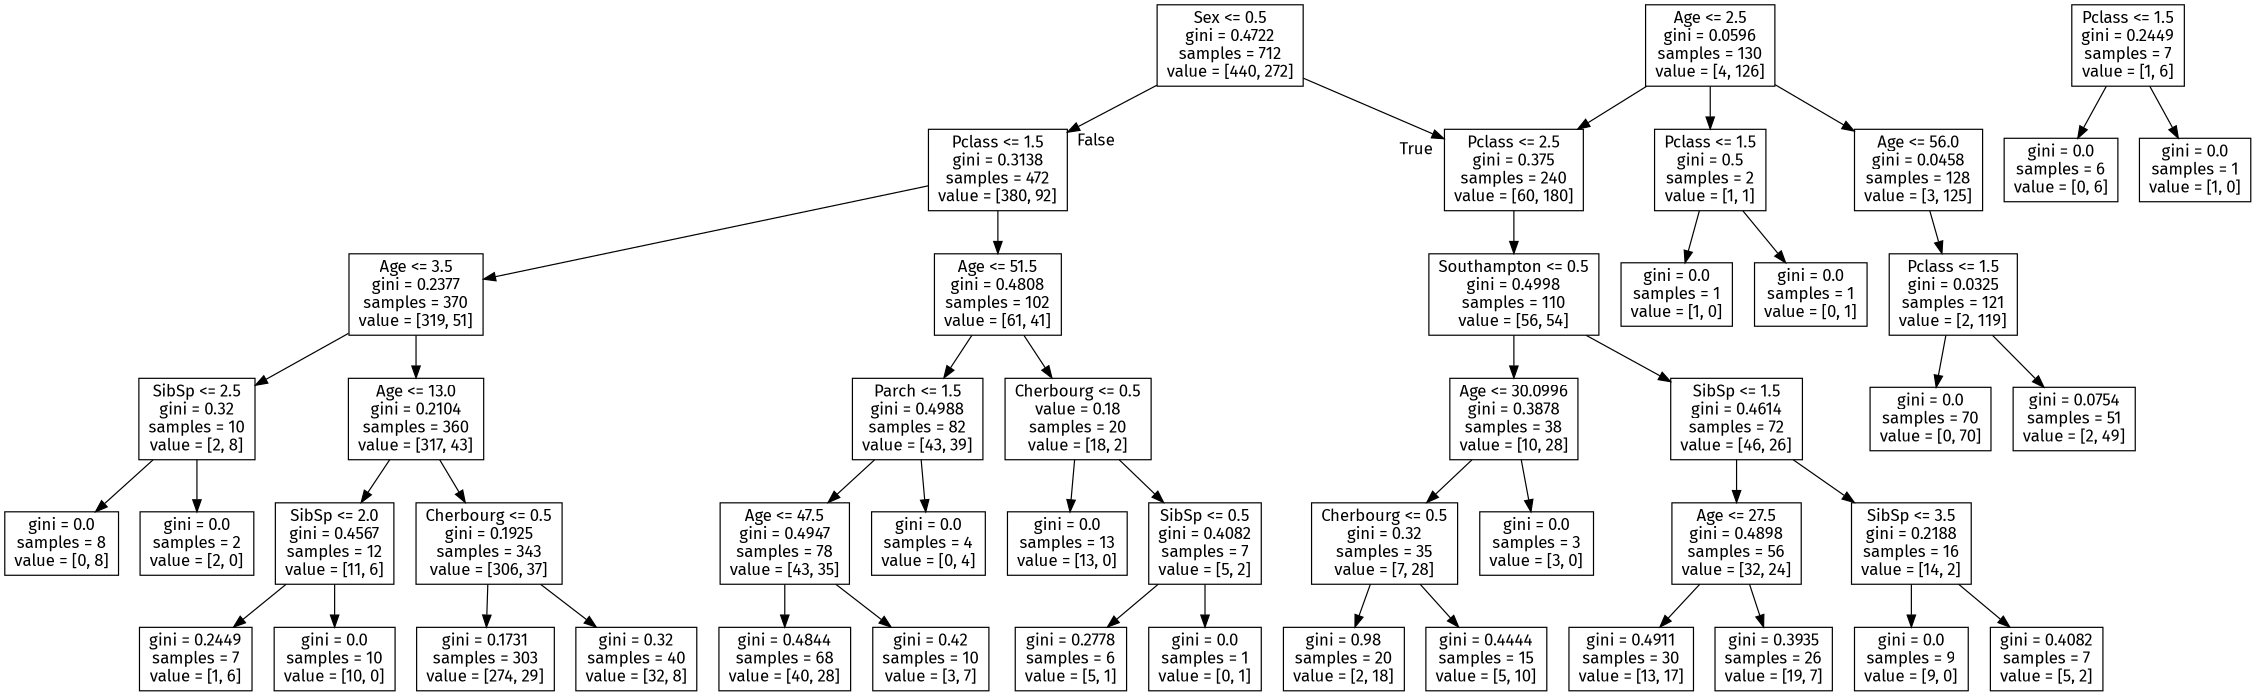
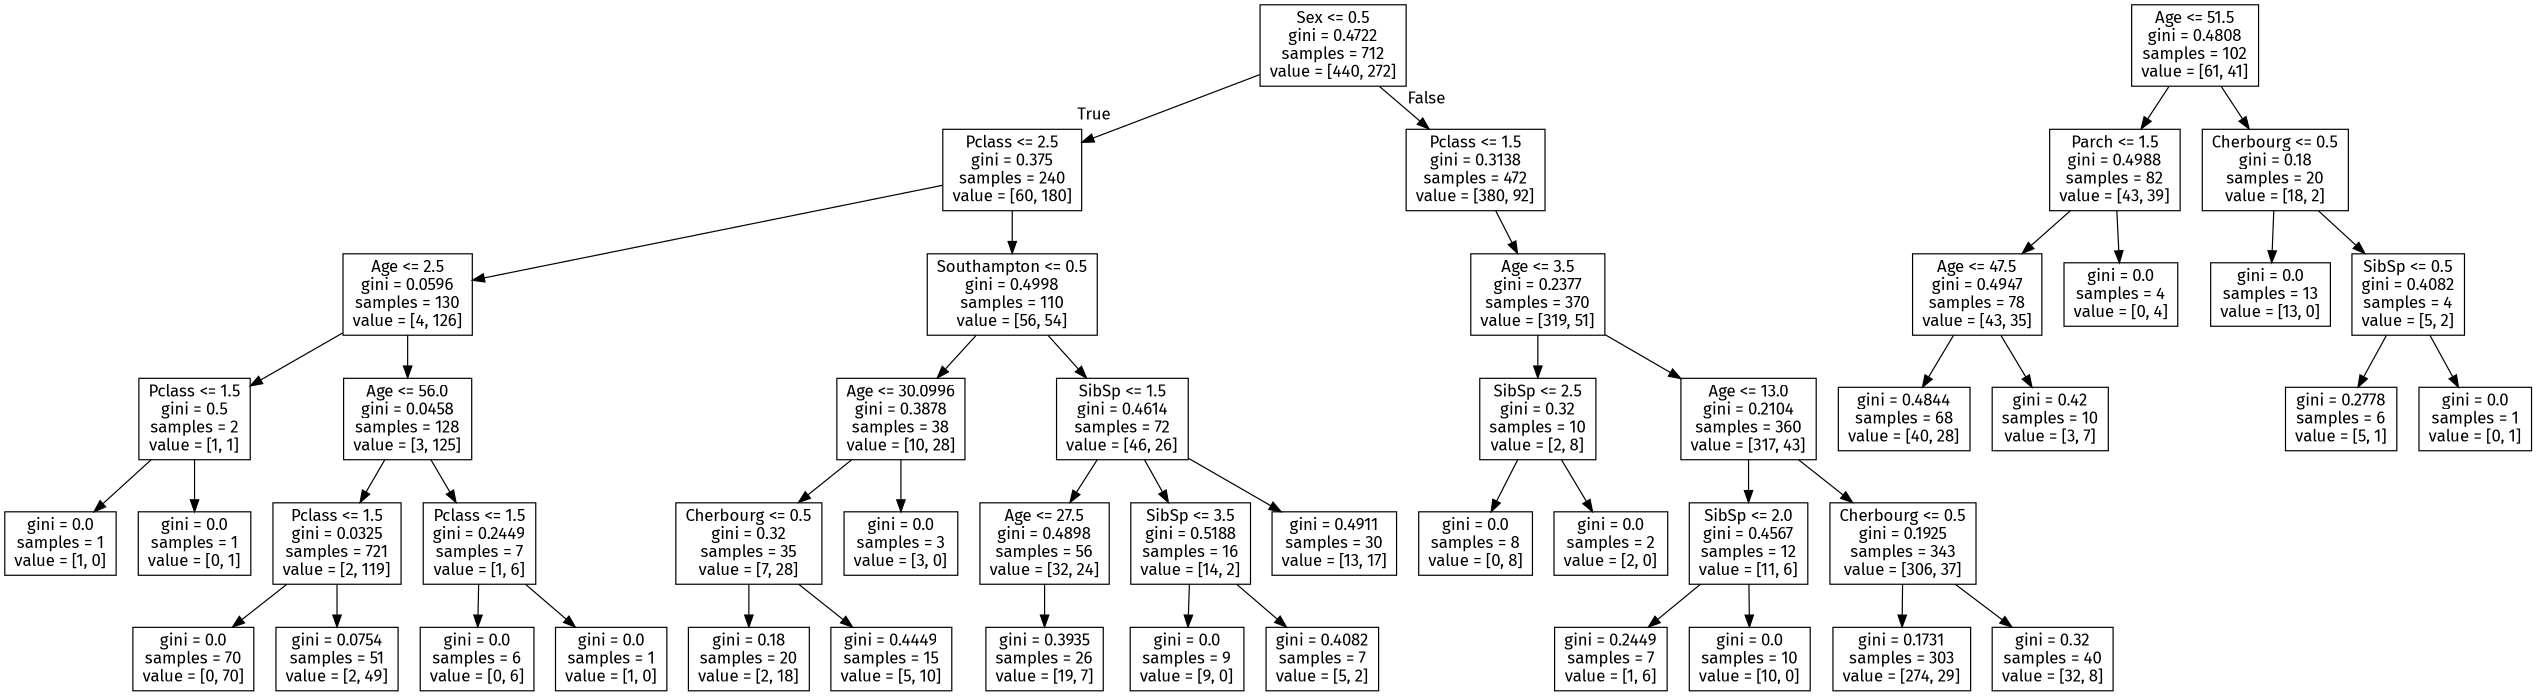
  digraph {
    fontname="Fira Sans"
    node [fontname="Fira Sans" shape=box]
    edge [fontname="Fira Sans"]
    n1 [label="Sex <= 0.5\ngini = 0.4722\nsamples = 712\nvalue = [440, 272]"]
    n2 [label="Pclass <= 2.5\ngini = 0.375\nsamples = 240\nvalue = [60, 180]"]
    n3 [label="Pclass <= 1.5\ngini = 0.3138\nsamples = 472\nvalue = [380, 92]"]
    n4 [label="Age <= 2.5\ngini = 0.0596\nsamples = 130\nvalue = [4, 126]"]
    n5 [label="Southampton <= 0.5\ngini = 0.4998\nsamples = 110\nvalue = [56, 54]"]
    n6 [label="Age <= 51.5\ngini = 0.4808\nsamples = 102\nvalue = [61, 41]"]
    n7 [label="Age <= 3.5\ngini = 0.2377\nsamples = 370\nvalue = [319, 51]"]
    n8 [label="Pclass <= 1.5\ngini = 0.5\nsamples = 2\nvalue = [1, 1]"]
    n9 [label="Age <= 56.0\ngini = 0.0458\nsamples = 128\nvalue = [3, 125]"]
    n10 [label="Age <= 30.0996\ngini = 0.3878\nsamples = 38\nvalue = [10, 28]"]
    n11 [label="SibSp <= 1.5\ngini = 0.4614\nsamples = 72\nvalue = [46, 26]"]
    n12 [label="gini = 0.0\nsamples = 1\nvalue = [1, 0]"]
    n13 [label="gini = 0.0\nsamples = 1\nvalue = [0, 1]"]
-   n14 [label="Pclass <= 1.5\ngini = 0.0325\nsamples = 121\nvalue = [2, 119]"]
+   n14 [label="Pclass <= 1.5\ngini = 0.0325\nsamples = 721\nvalue = [2, 119]"]
    n15 [label="Pclass <= 1.5\ngini = 0.2449\nsamples = 7\nvalue = [1, 6]"]
    n16 [label="gini = 0.0\nsamples = 70\nvalue = [0, 70]"]
    n17 [label="gini = 0.0754\nsamples = 51\nvalue = [2, 49]"]
    n18 [label="gini = 0.0\nsamples = 6\nvalue = [0, 6]"]
    n19 [label="gini = 0.0\nsamples = 1\nvalue = [1, 0]"]
    n20 [label="Cherbourg <= 0.5\ngini = 0.32\nsamples = 35\nvalue = [7, 28]"]
    n21 [label="gini = 0.0\nsamples = 3\nvalue = [3, 0]"]
    n22 [label="Age <= 27.5\ngini = 0.4898\nsamples = 56\nvalue = [32, 24]"]
-   n23 [label="SibSp <= 3.5\ngini = 0.2188\nsamples = 16\nvalue = [14, 2]"]
-   n24 [label="gini = 0.98\nsamples = 20\nvalue = [2, 18]"]
-   n25 [label="gini = 0.4444\nsamples = 15\nvalue = [5, 10]"]
+   n23 [label="SibSp <= 3.5\ngini = 0.5188\nsamples = 16\nvalue = [14, 2]"]
+   n24 [label="gini = 0.18\nsamples = 20\nvalue = [2, 18]"]
+   n25 [label="gini = 0.4449\nsamples = 15\nvalue = [5, 10]"]
    n26 [label="gini = 0.4911\nsamples = 30\nvalue = [13, 17]"]
    n27 [label="gini = 0.3935\nsamples = 26\nvalue = [19, 7]"]
    n28 [label="gini = 0.0\nsamples = 9\nvalue = [9, 0]"]
    n29 [label="gini = 0.4082\nsamples = 7\nvalue = [5, 2]"]
    n30 [label="Parch <= 1.5\ngini = 0.4988\nsamples = 82\nvalue = [43, 39]"]
-   n31 [label="Cherbourg <= 0.5\nvalue = 0.18\nsamples = 20\nvalue = [18, 2]"]
+   n31 [label="Cherbourg <= 0.5\ngini = 0.18\nsamples = 20\nvalue = [18, 2]"]
    n32 [label="SibSp <= 2.5\ngini = 0.32\nsamples = 10\nvalue = [2, 8]"]
    n33 [label="Age <= 13.0\ngini = 0.2104\nsamples = 360\nvalue = [317, 43]"]
    n34 [label="Age <= 47.5\ngini = 0.4947\nsamples = 78\nvalue = [43, 35]"]
    n35 [label="gini = 0.0\nsamples = 4\nvalue = [0, 4]"]
    n36 [label="gini = 0.0\nsamples = 13\nvalue = [13, 0]"]
-   n37 [label="SibSp <= 0.5\ngini = 0.4082\nsamples = 7\nvalue = [5, 2]"]
+   n37 [label="SibSp <= 0.5\ngini = 0.4082\nsamples = 4\nvalue = [5, 2]"]
    n38 [label="gini = 0.4844\nsamples = 68\nvalue = [40, 28]"]
    n39 [label="gini = 0.42\nsamples = 10\nvalue = [3, 7]"]
    n40 [label="gini = 0.2778\nsamples = 6\nvalue = [5, 1]"]
    n41 [label="gini = 0.0\nsamples = 1\nvalue = [0, 1]"]
    n42 [label="gini = 0.0\nsamples = 8\nvalue = [0, 8]"]
    n43 [label="gini = 0.0\nsamples = 2\nvalue = [2, 0]"]
    n44 [label="SibSp <= 2.0\ngini = 0.4567\nsamples = 12\nvalue = [11, 6]"]
    n45 [label="Cherbourg <= 0.5\ngini = 0.1925\nsamples = 343\nvalue = [306, 37]"]
    n46 [label="gini = 0.2449\nsamples = 7\nvalue = [1, 6]"]
    n47 [label="gini = 0.0\nsamples = 10\nvalue = [10, 0]"]
    n48 [label="gini = 0.1731\nsamples = 303\nvalue = [274, 29]"]
    n49 [label="gini = 0.32\nsamples = 40\nvalue = [32, 8]"]
    n1 -> n2 [headlabel=True labelangle=45 labeldistance=2.5]
    n1 -> n3 [headlabel=False labelangle=-45 labeldistance=2.5]
-   n4 -> n2
+   n2 -> n4
    n2 -> n5
-   n3 -> n6
    n3 -> n7
    n4 -> n8
    n4 -> n9
    n5 -> n10
    n5 -> n11
    n6 -> n30
    n6 -> n31
    n7 -> n32
    n7 -> n33
    n8 -> n12
    n8 -> n13
    n9 -> n14
+   n9 -> n15
    n10 -> n20
    n10 -> n21
    n11 -> n22
    n11 -> n23
    n14 -> n16
    n14 -> n17
    n15 -> n18
    n15 -> n19
    n20 -> n24
    n20 -> n25
-   n22 -> n26
+   n11 -> n26
    n22 -> n27
    n23 -> n28
    n23 -> n29
    n30 -> n34
    n30 -> n35
    n31 -> n36
    n31 -> n37
    n32 -> n42
    n32 -> n43
    n33 -> n44
    n33 -> n45
    n34 -> n38
    n34 -> n39
    n37 -> n40
    n37 -> n41
    n44 -> n46
    n44 -> n47
    n45 -> n48
    n45 -> n49
  }
